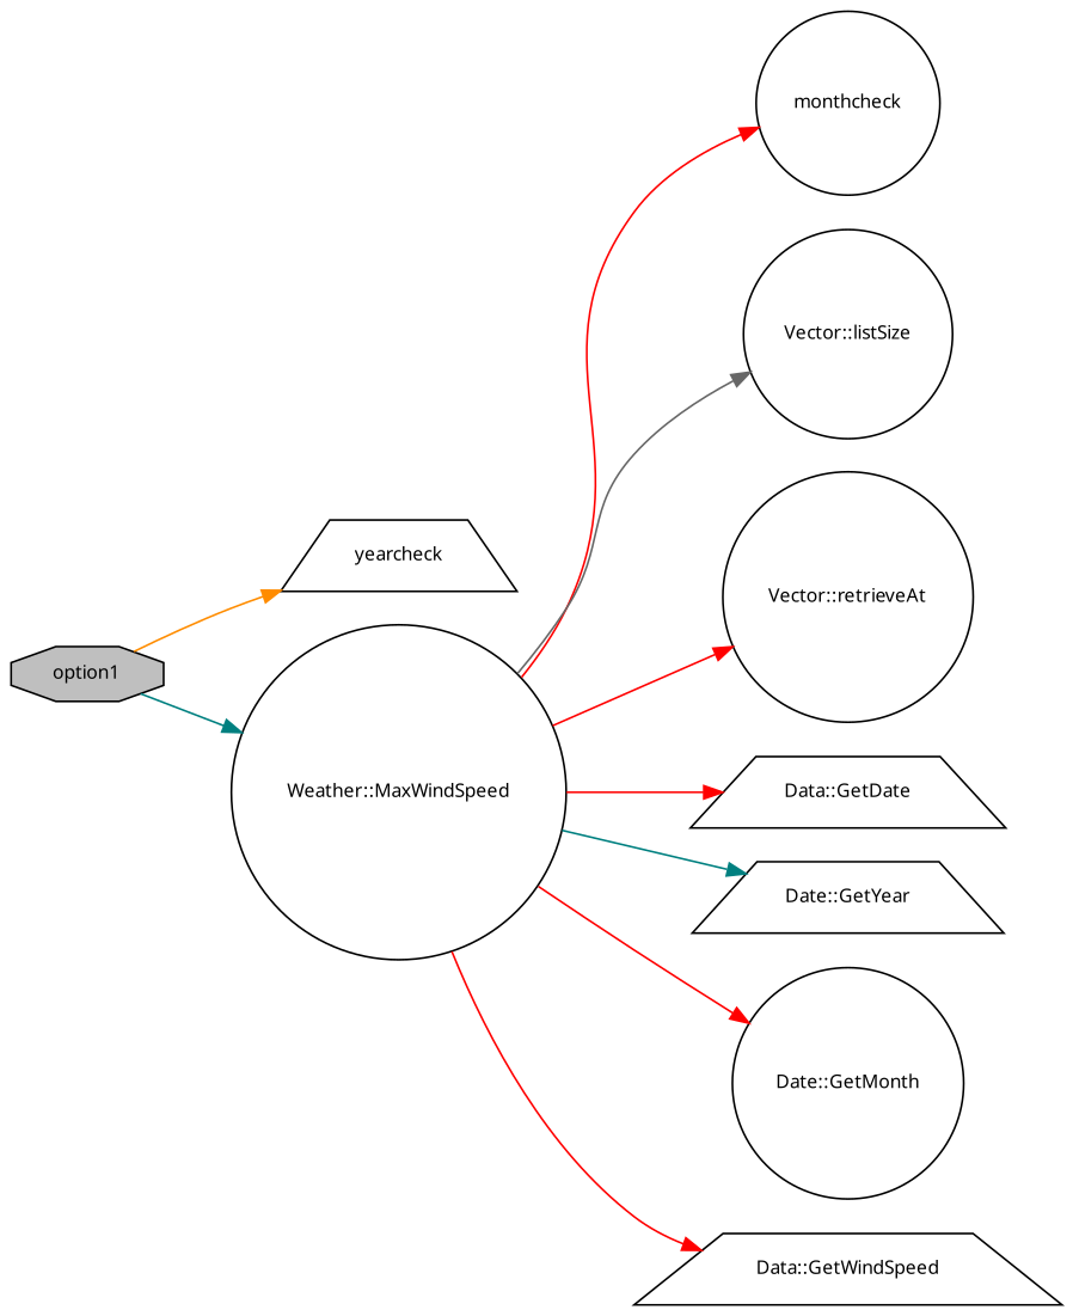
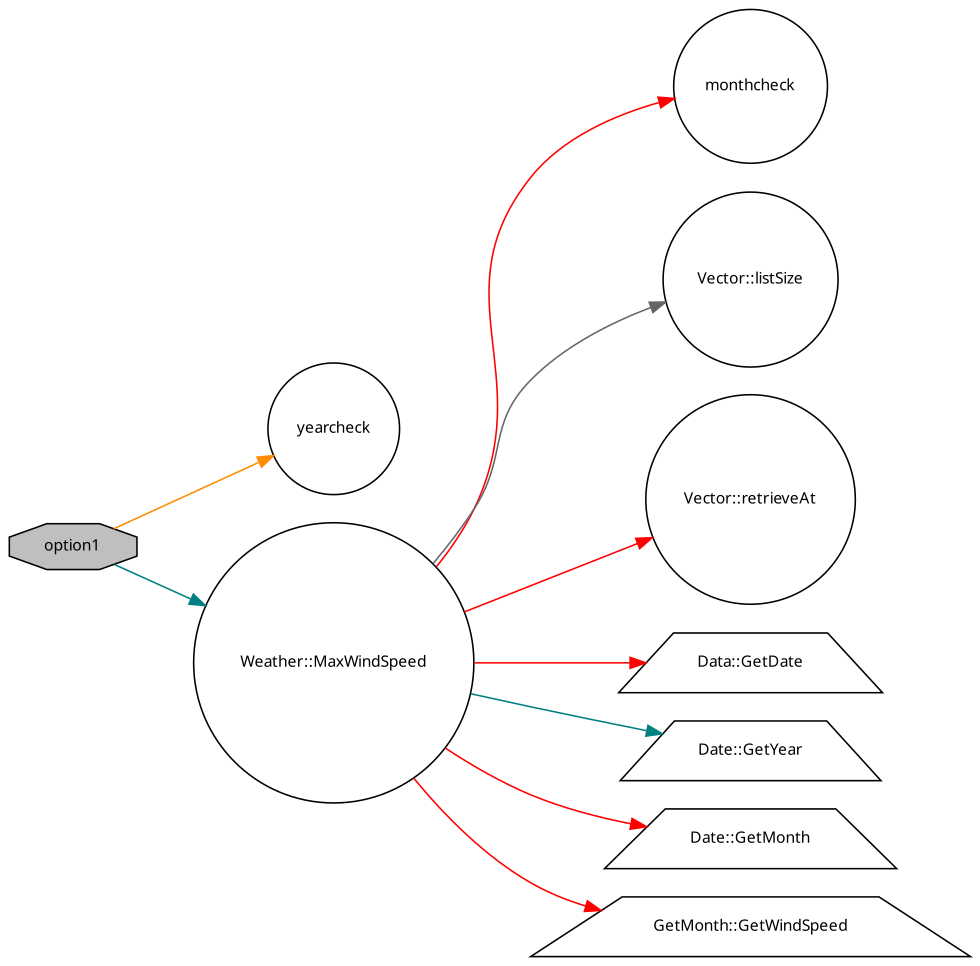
  digraph {
    fontname="Noto Sans"
    rankdir=LR
    node [color=black fillcolor=white fontname="Noto Sans" fontsize=10 shape=circle style=filled]
    edge [color=red fontname="Noto Sans" fontsize=10 labelfontname=Helvetica labelfontsize=10 style=solid]
    n1 [fillcolor=grey75 fontcolor=black height=0.2 label=option1 shape=octagon width=0.4]
-   n2 [height=0.2 label=yearcheck shape=trapezium width=0.4]
+   n2 [height=0.2 label=yearcheck width=0.4]
    n3 [height=0.2 label="Weather::MaxWindSpeed" width=0.4]
    n4 [height=0.2 label=monthcheck width=0.4]
    n5 [height=0.2 label="Vector::listSize" width=0.4]
    n6 [height=0.2 label="Vector::retrieveAt" width=0.4]
    n7 [height=0.2 label="Data::GetDate" shape=trapezium width=0.4]
    n8 [height=0.2 label="Date::GetYear" shape=trapezium width=0.4]
-   n9 [height=0.2 label="Date::GetMonth" width=0.4]
-   n10 [height=0.2 label="Data::GetWindSpeed" shape=trapezium width=0.4]
+   n9 [height=0.2 label="Date::GetMonth" shape=trapezium width=0.4]
+   n10 [height=0.2 label="GetMonth::GetWindSpeed" shape=trapezium width=0.4]
    n1 -> n2 [color=darkorange]
    n1 -> n3 [color=teal]
    n3 -> n4
    n3 -> n5 [color=gray40]
    n3 -> n6
    n3 -> n7
    n3 -> n8 [color=teal]
    n3 -> n9
    n3 -> n10
  }
